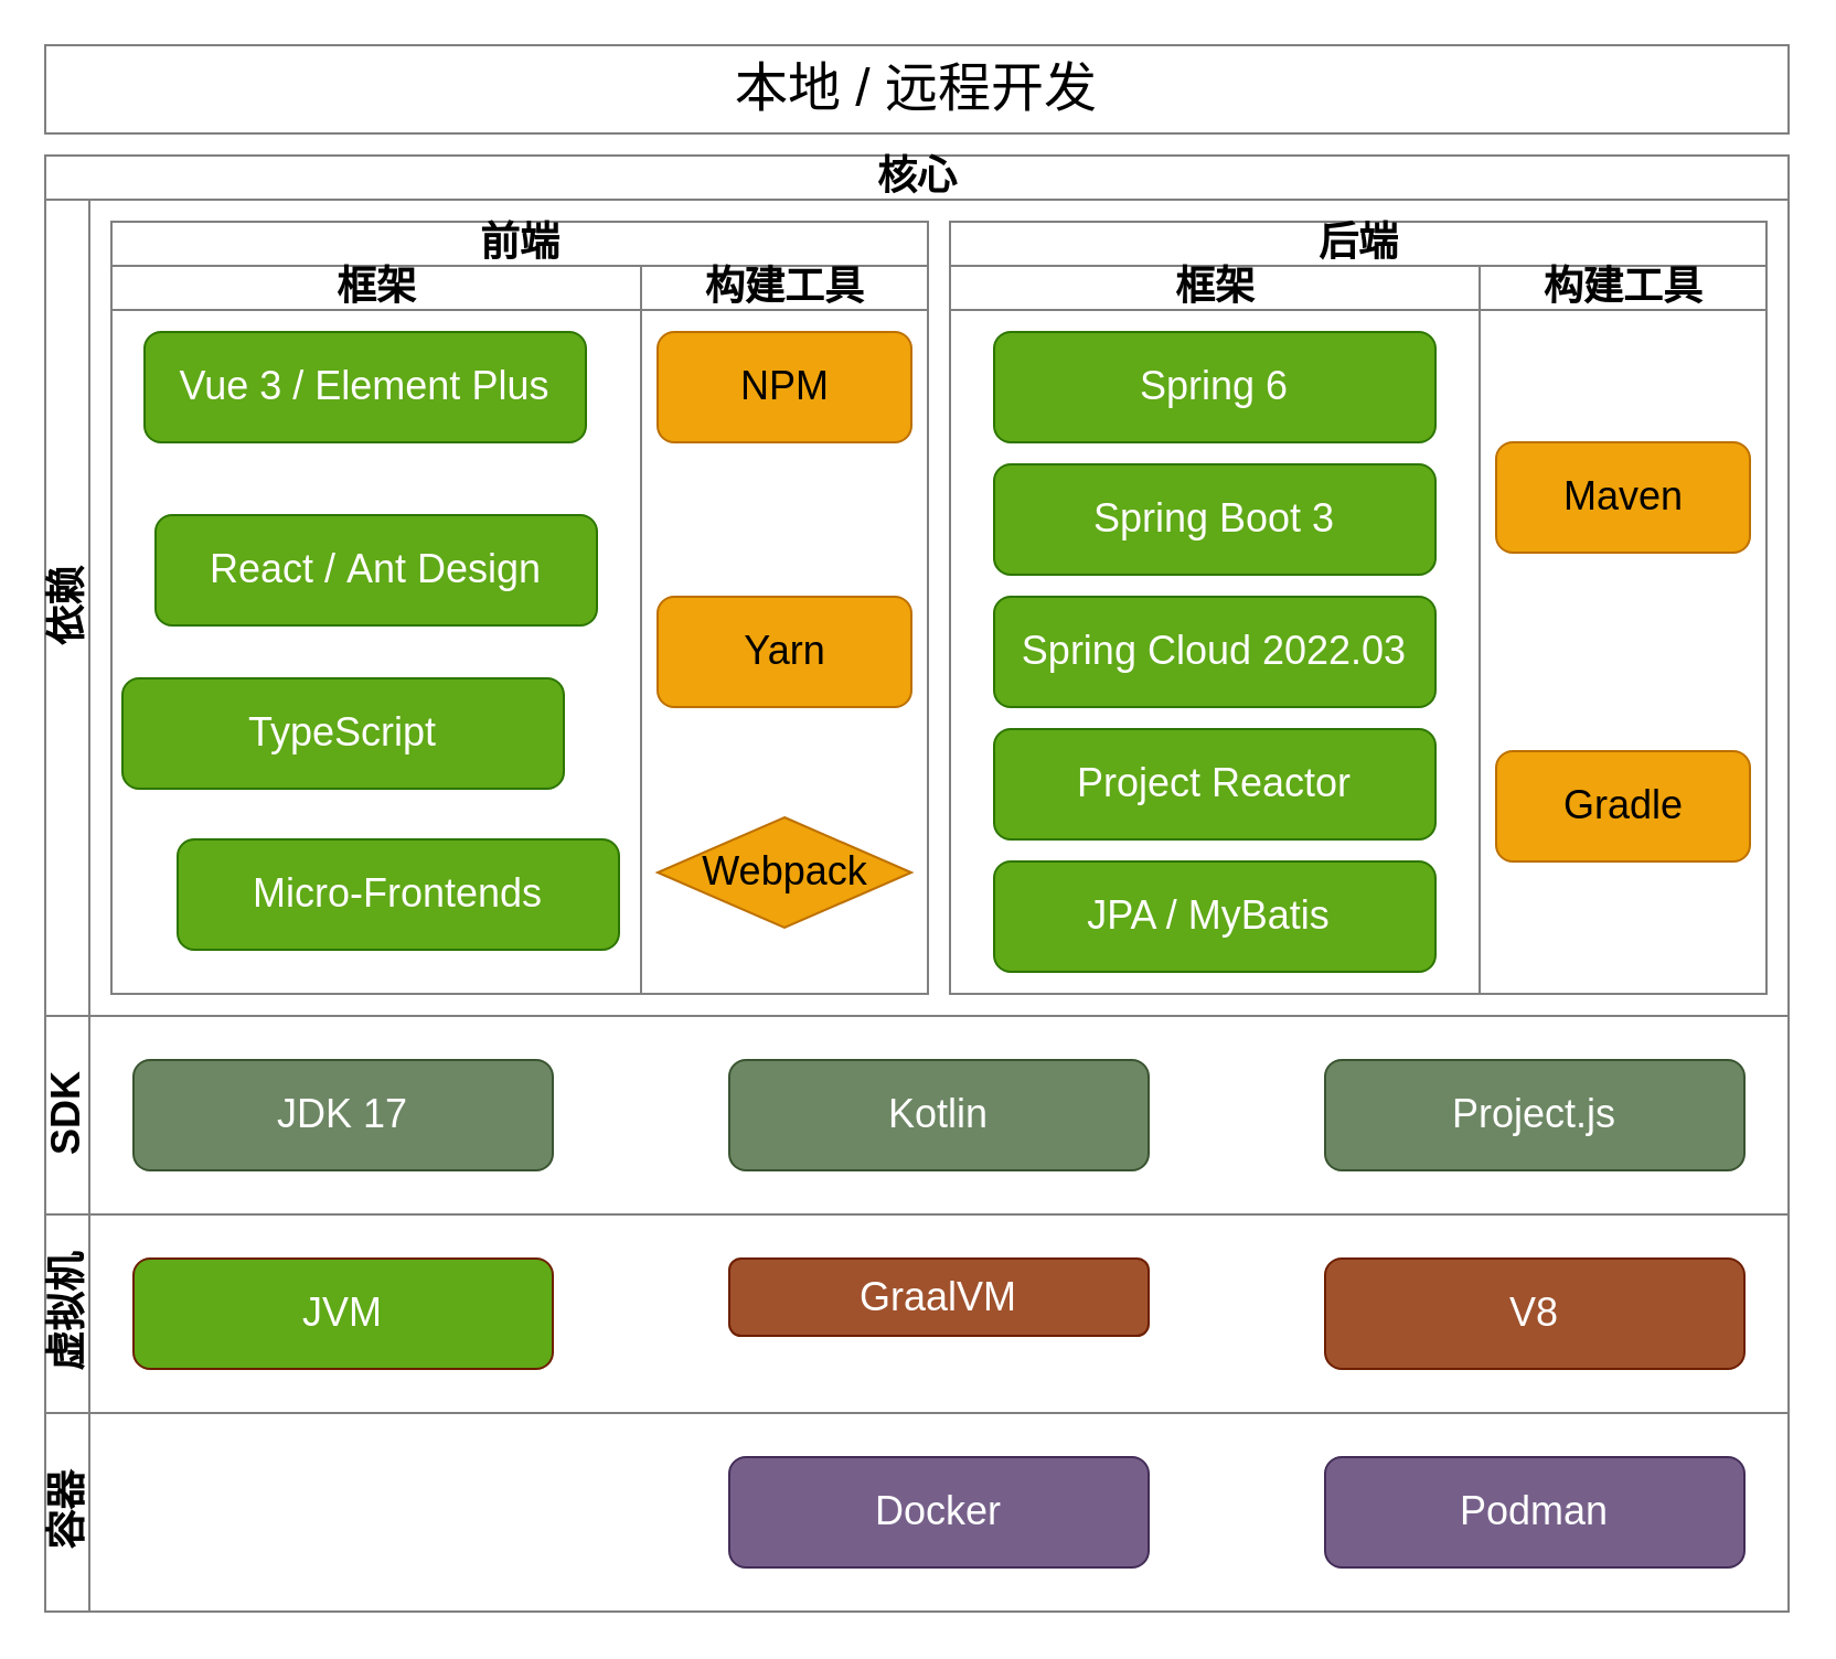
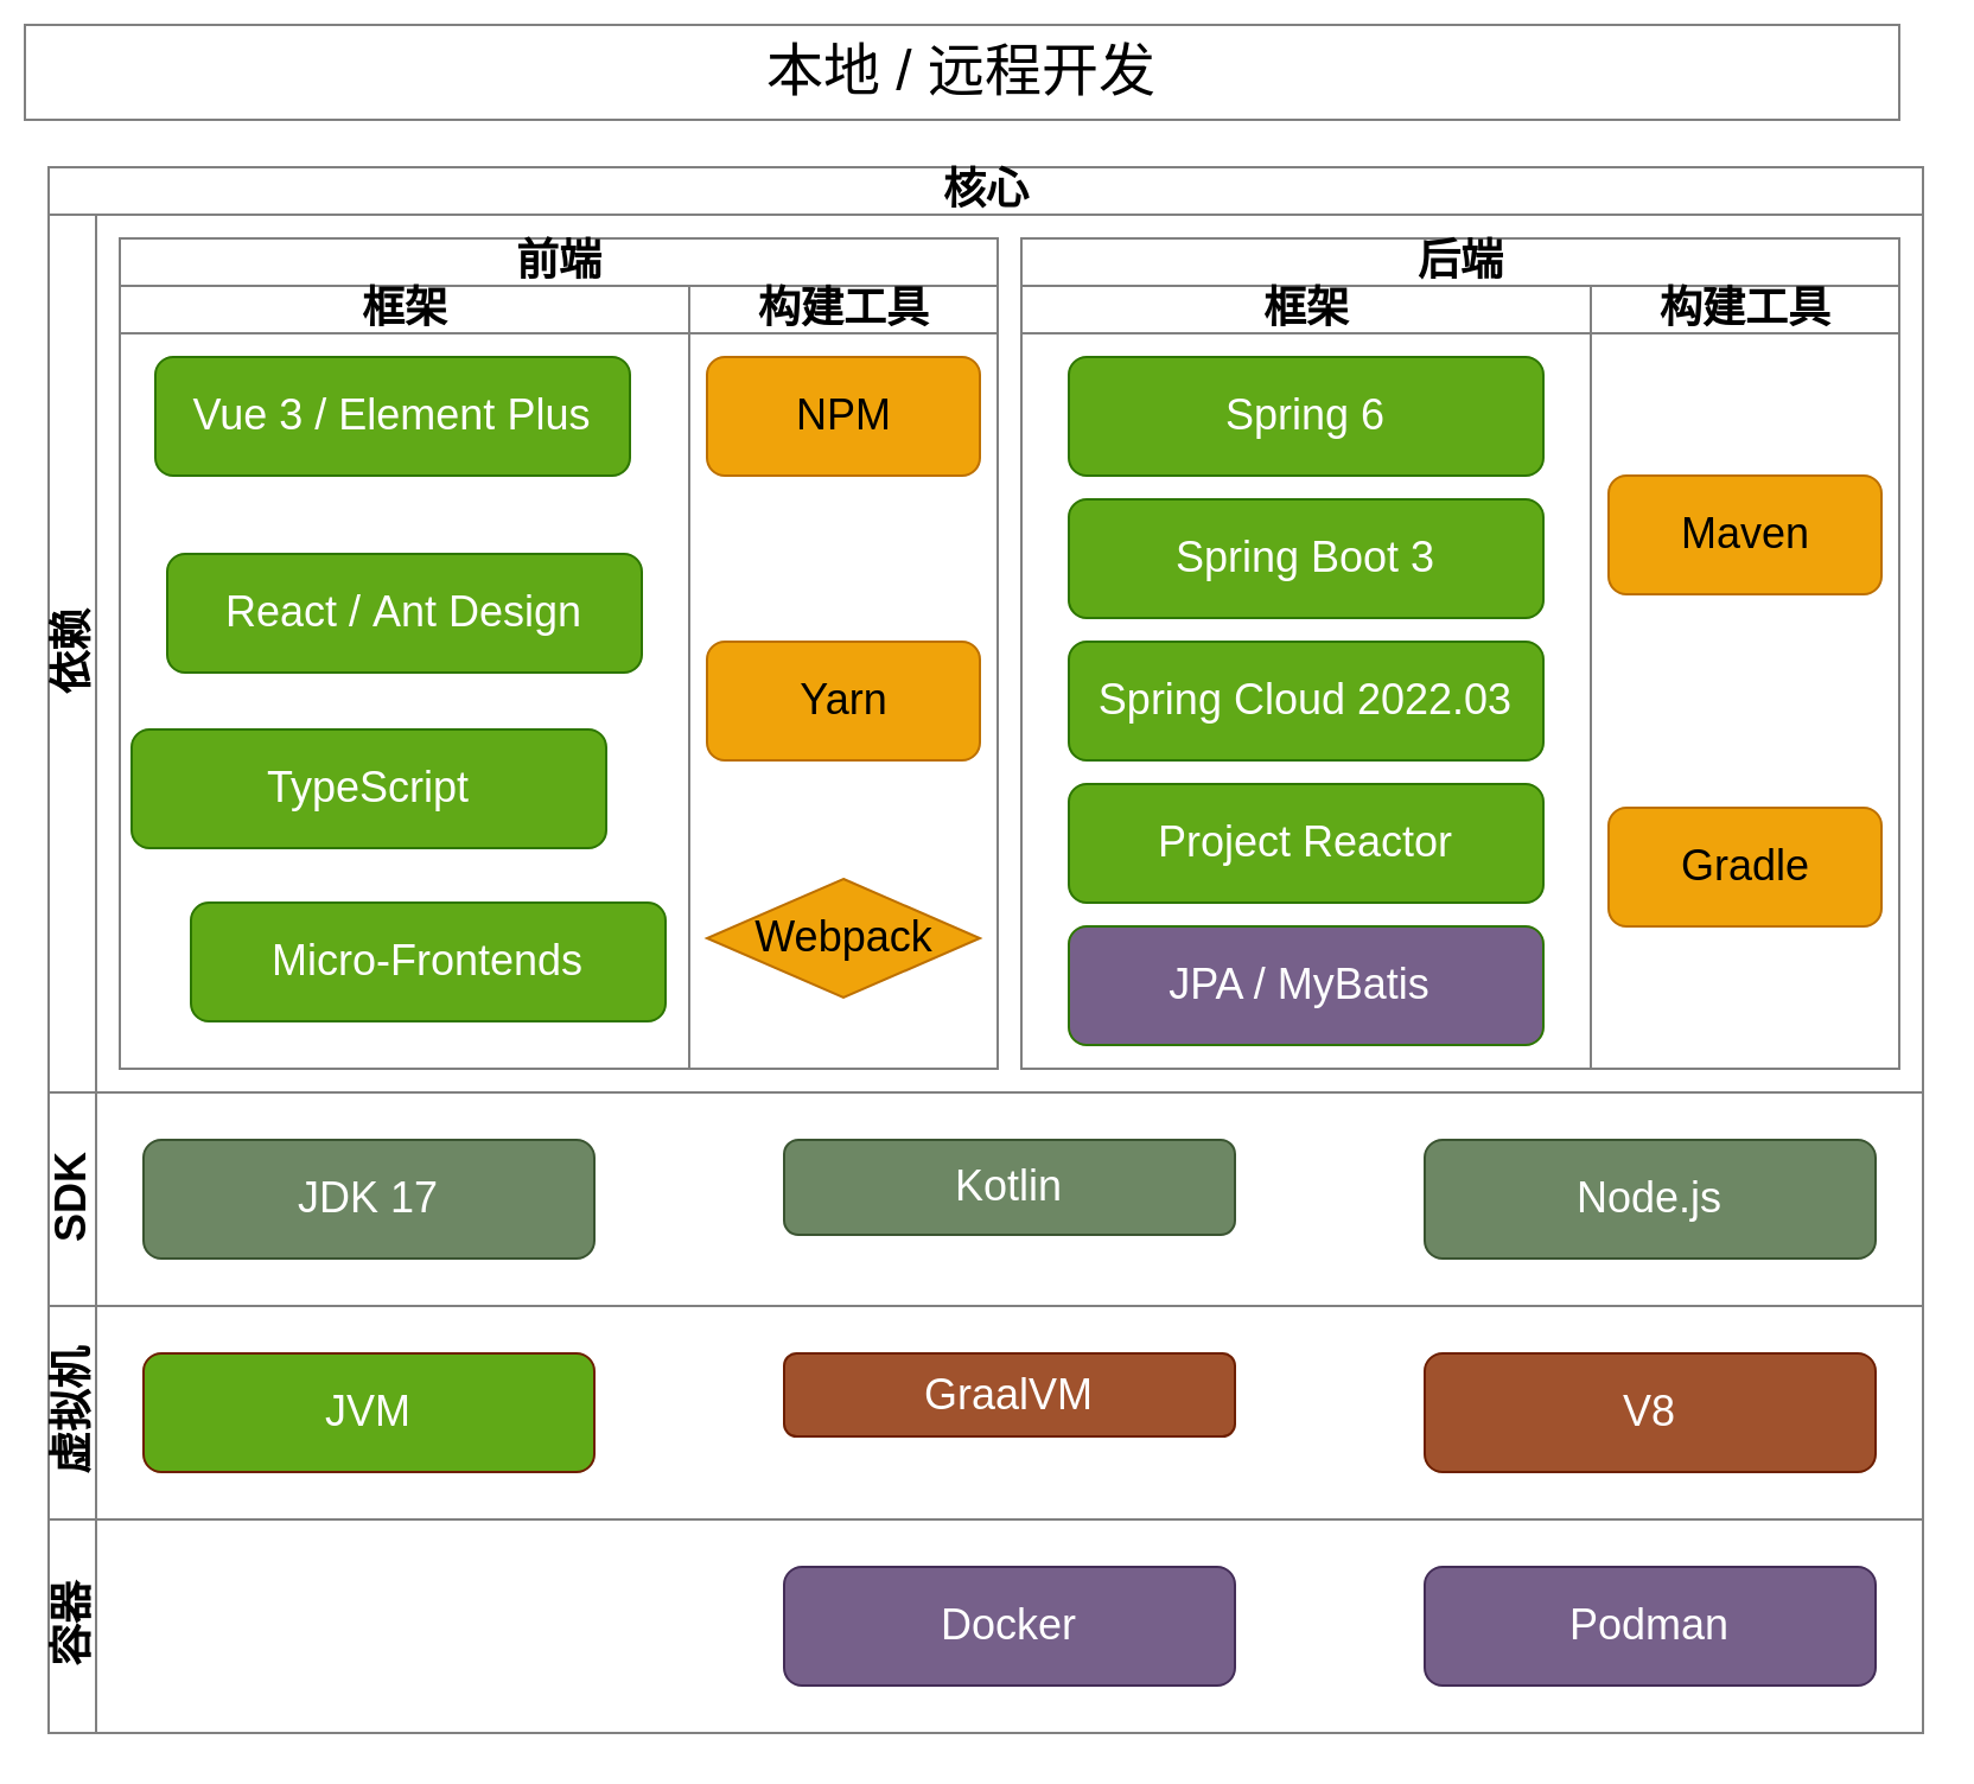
  <mxCell id="0" />
  <mxCell id="1" parent="0" />
  <mxCell id="2" value="核心" style="swimlane;childLayout=stackLayout;resizeParent=1;resizeParentMax=0;horizontal=1;startSize=20;horizontalStack=0;html=1;fontSize=18;strokeColor=#808080;" vertex="1" parent="1"><mxGeometry x="20" y="70" width="790" height="660" as="geometry"><mxRectangle x="80" y="320" width="80" height="30" as="alternateBounds" /></mxGeometry></mxCell>
  <mxCell id="3" value="依赖" style="swimlane;startSize=20;horizontal=0;html=1;fontSize=18;strokeColor=#808080;" vertex="1" parent="2"><mxGeometry y="20" width="790" height="370" as="geometry"><mxRectangle y="20" width="760" height="30" as="alternateBounds" /></mxGeometry></mxCell>
  <mxCell id="4" value="&lt;font size=&quot;4&quot;&gt;前端&lt;/font&gt;" style="swimlane;childLayout=stackLayout;resizeParent=1;resizeParentMax=0;startSize=20;html=1;strokeColor=#808080;" vertex="1" parent="3"><mxGeometry x="30" y="10" width="370" height="350" as="geometry" /></mxCell>
  <mxCell id="5" value="&lt;font size=&quot;4&quot;&gt;框架&lt;/font&gt;" style="swimlane;startSize=20;html=1;strokeColor=#808080;" vertex="1" parent="4"><mxGeometry y="20" width="240" height="330" as="geometry" /></mxCell>
  <mxCell id="6" value="&lt;font size=&quot;4&quot;&gt;Vue 3 / Element Plus&lt;/font&gt;" style="rounded=1;whiteSpace=wrap;html=1;fillColor=#60a917;strokeColor=#2D7600;fontColor=#ffffff;flipV=0;" vertex="1" parent="5"><mxGeometry x="15" y="30" width="200" height="50" as="geometry" /></mxCell>
  <mxCell id="7" value="&lt;font size=&quot;4&quot;&gt;Micro-Frontends&lt;/font&gt;" style="rounded=1;whiteSpace=wrap;html=1;fillColor=#60a917;strokeColor=#2D7600;fontColor=#ffffff;flipV=0;" vertex="1" parent="5"><mxGeometry x="30" y="260" width="200" height="50" as="geometry" /></mxCell>
  <mxCell id="8" value="&lt;font size=&quot;4&quot;&gt;TypeScript&lt;/font&gt;" style="rounded=1;whiteSpace=wrap;html=1;fillColor=#60a917;strokeColor=#2D7600;fontColor=#ffffff;flipV=0;" vertex="1" parent="5"><mxGeometry x="5" y="187" width="200" height="50" as="geometry" /></mxCell>
  <mxCell id="9" value="&lt;font size=&quot;4&quot;&gt;React /&amp;nbsp;&lt;/font&gt;&lt;font style=&quot;font-size: 18px;&quot;&gt;Ant Design&lt;/font&gt;" style="rounded=1;whiteSpace=wrap;html=1;fillColor=#60a917;strokeColor=#2D7600;fontColor=#ffffff;flipV=0;" vertex="1" parent="5"><mxGeometry x="20" y="113" width="200" height="50" as="geometry" /></mxCell>
  <mxCell id="10" value="&lt;font size=&quot;4&quot;&gt;构建工具&lt;/font&gt;" style="swimlane;startSize=20;html=1;strokeColor=#808080;" vertex="1" parent="4"><mxGeometry x="240" y="20" width="130" height="330" as="geometry" /></mxCell>
  <mxCell id="11" value="&lt;font size=&quot;4&quot;&gt;Yarn&lt;/font&gt;" style="rounded=1;whiteSpace=wrap;html=1;fillColor=#f0a30a;strokeColor=#BD7000;fontColor=#000000;" vertex="1" parent="10"><mxGeometry x="7.5" y="150" width="115" height="50" as="geometry" /></mxCell>
  <mxCell id="12" value="&lt;font size=&quot;4&quot;&gt;Webpack&lt;/font&gt;" style="rhombus;whiteSpace=wrap;html=1;fillColor=#f0a30a;strokeColor=#BD7000;fontColor=#000000;" vertex="1" parent="10"><mxGeometry x="7.5" y="250" width="115" height="50" as="geometry" /></mxCell>
  <mxCell id="13" value="&lt;font size=&quot;4&quot;&gt;NPM&lt;/font&gt;" style="rounded=1;whiteSpace=wrap;html=1;fillColor=#f0a30a;strokeColor=#BD7000;fontColor=#000000;" vertex="1" parent="10"><mxGeometry x="7.5" y="30" width="115" height="50" as="geometry" /></mxCell>
  <mxCell id="14" value="&lt;font size=&quot;4&quot;&gt;后端&lt;/font&gt;" style="swimlane;childLayout=stackLayout;resizeParent=1;resizeParentMax=0;startSize=20;html=1;strokeColor=#808080;" vertex="1" parent="3"><mxGeometry x="410" y="10" width="370" height="350" as="geometry" /></mxCell>
  <mxCell id="15" value="&lt;font size=&quot;4&quot;&gt;框架&lt;/font&gt;" style="swimlane;startSize=20;html=1;strokeColor=#808080;" vertex="1" parent="14"><mxGeometry y="20" width="240" height="330" as="geometry" /></mxCell>
  <mxCell id="16" value="&lt;font size=&quot;4&quot;&gt;Spring 6&lt;/font&gt;" style="rounded=1;whiteSpace=wrap;html=1;fillColor=#60a917;strokeColor=#2D7600;fontColor=#ffffff;flipV=0;" vertex="1" parent="15"><mxGeometry x="20" y="30" width="200" height="50" as="geometry" /></mxCell>
- <mxCell id="17" value="&lt;font size=&quot;4&quot;&gt;JPA / MyBatis&amp;nbsp;&lt;/font&gt;" style="rounded=1;whiteSpace=wrap;html=1;fillColor=#60a917;strokeColor=#2D7600;fontColor=#ffffff;flipV=0;" vertex="1" parent="15"><mxGeometry x="20" y="270" width="200" height="50" as="geometry" /></mxCell>
+ <mxCell id="17" value="&lt;font size=&quot;4&quot;&gt;JPA / MyBatis&amp;nbsp;&lt;/font&gt;" style="rounded=1;whiteSpace=wrap;html=1;fillColor=#76608a;strokeColor=#2D7600;fontColor=#ffffff;flipV=0;" vertex="1" parent="15"><mxGeometry x="20" y="270" width="200" height="50" as="geometry" /></mxCell>
  <mxCell id="18" value="&lt;font style=&quot;font-size: 18px;&quot;&gt;Project Reactor&lt;/font&gt;" style="rounded=1;whiteSpace=wrap;html=1;fillColor=#60a917;strokeColor=#2D7600;fontColor=#ffffff;flipV=0;" vertex="1" parent="15"><mxGeometry x="20" y="210" width="200" height="50" as="geometry" /></mxCell>
  <mxCell id="19" value="&lt;font size=&quot;4&quot;&gt;Spring Boot 3&lt;/font&gt;" style="rounded=1;whiteSpace=wrap;html=1;fillColor=#60a917;strokeColor=#2D7600;fontColor=#ffffff;flipV=0;" vertex="1" parent="15"><mxGeometry x="20" y="90" width="200" height="50" as="geometry" /></mxCell>
  <mxCell id="20" value="&lt;font size=&quot;4&quot;&gt;Spring Cloud 2022.03&lt;/font&gt;" style="rounded=1;whiteSpace=wrap;html=1;fillColor=#60a917;strokeColor=#2D7600;fontColor=#ffffff;flipV=0;" vertex="1" parent="15"><mxGeometry x="20" y="150" width="200" height="50" as="geometry" /></mxCell>
  <mxCell id="21" value="&lt;font size=&quot;4&quot;&gt;构建工具&lt;/font&gt;" style="swimlane;startSize=20;html=1;strokeColor=#808080;" vertex="1" parent="14"><mxGeometry x="240" y="20" width="130" height="330" as="geometry" /></mxCell>
  <mxCell id="22" value="&lt;font size=&quot;4&quot;&gt;Gradle&lt;/font&gt;" style="rounded=1;whiteSpace=wrap;html=1;fillColor=#f0a30a;strokeColor=#BD7000;fontColor=#000000;" vertex="1" parent="21"><mxGeometry x="7.5" y="220" width="115" height="50" as="geometry" /></mxCell>
  <mxCell id="23" value="&lt;font size=&quot;4&quot;&gt;Maven&lt;/font&gt;" style="rounded=1;whiteSpace=wrap;html=1;fillColor=#f0a30a;strokeColor=#BD7000;fontColor=#000000;" vertex="1" parent="21"><mxGeometry x="7.5" y="80" width="115" height="50" as="geometry" /></mxCell>
  <mxCell id="24" value="SDK" style="swimlane;startSize=20;horizontal=0;html=1;fontSize=18;strokeColor=#808080;" vertex="1" parent="2"><mxGeometry y="390" width="790" height="90" as="geometry" /></mxCell>
  <mxCell id="25" value="&lt;font size=&quot;4&quot;&gt;JDK 17&lt;/font&gt;" style="rounded=1;whiteSpace=wrap;html=1;fillColor=#6d8764;strokeColor=#3A5431;fontColor=#ffffff;" vertex="1" parent="24"><mxGeometry x="40" y="20" width="190" height="50" as="geometry" /></mxCell>
- <mxCell id="26" value="&lt;font size=&quot;4&quot;&gt;Project.js&lt;/font&gt;" style="rounded=1;whiteSpace=wrap;html=1;fillColor=#6d8764;strokeColor=#3A5431;fontColor=#ffffff;" vertex="1" parent="24"><mxGeometry x="580" y="20" width="190" height="50" as="geometry" /></mxCell>
- <mxCell id="27" value="&lt;font size=&quot;4&quot;&gt;Kotlin&lt;/font&gt;" style="rounded=1;whiteSpace=wrap;html=1;fillColor=#6d8764;strokeColor=#3A5431;fontColor=#ffffff;" vertex="1" parent="24"><mxGeometry x="310" y="20" width="190" height="50" as="geometry" /></mxCell>
+ <mxCell id="26" value="&lt;font size=&quot;4&quot;&gt;Node.js&lt;/font&gt;" style="rounded=1;whiteSpace=wrap;html=1;fillColor=#6d8764;strokeColor=#3A5431;fontColor=#ffffff;" vertex="1" parent="24"><mxGeometry x="580" y="20" width="190" height="50" as="geometry" /></mxCell>
+ <mxCell id="27" value="&lt;font size=&quot;4&quot;&gt;Kotlin&lt;/font&gt;" style="rounded=1;whiteSpace=wrap;html=1;fillColor=#6d8764;strokeColor=#3A5431;fontColor=#ffffff;" vertex="1" parent="24"><mxGeometry x="310" y="20" width="190" height="40" as="geometry" /></mxCell>
  <mxCell id="28" value="&lt;font size=&quot;4&quot;&gt;虚拟机&lt;/font&gt;" style="swimlane;startSize=20;horizontal=0;html=1;strokeColor=#808080;" vertex="1" parent="2"><mxGeometry y="480" width="790" height="90" as="geometry" /></mxCell>
  <mxCell id="29" value="&lt;font size=&quot;4&quot;&gt;JVM&lt;/font&gt;" style="rounded=1;whiteSpace=wrap;html=1;fillColor=#60a917;strokeColor=#6D1F00;fontColor=#ffffff;" vertex="1" parent="28"><mxGeometry x="40" y="20" width="190" height="50" as="geometry" /></mxCell>
  <mxCell id="30" value="&lt;font size=&quot;4&quot;&gt;V8&lt;/font&gt;" style="rounded=1;whiteSpace=wrap;html=1;fillColor=#a0522d;strokeColor=#6D1F00;fontColor=#ffffff;" vertex="1" parent="28"><mxGeometry x="580" y="20" width="190" height="50" as="geometry" /></mxCell>
  <mxCell id="31" value="&lt;font style=&quot;font-size: 18px;&quot;&gt;GraalVM&lt;/font&gt;" style="rounded=1;whiteSpace=wrap;html=1;fillColor=#a0522d;strokeColor=#6D1F00;fontColor=#ffffff;" vertex="1" parent="28"><mxGeometry x="310" y="20" width="190" height="35" as="geometry" /></mxCell>
  <mxCell id="32" value="&lt;font style=&quot;font-size: 18px;&quot;&gt;容器&lt;/font&gt;" style="swimlane;startSize=20;horizontal=0;html=1;strokeColor=#808080;" vertex="1" parent="2"><mxGeometry y="570" width="790" height="90" as="geometry" /></mxCell>
  <mxCell id="33" value="&lt;font size=&quot;4&quot;&gt;Podman&lt;/font&gt;" style="rounded=1;whiteSpace=wrap;html=1;fillColor=#76608a;strokeColor=#432D57;fontColor=#ffffff;" vertex="1" parent="32"><mxGeometry x="580" y="20" width="190" height="50" as="geometry" /></mxCell>
  <mxCell id="34" value="&lt;font size=&quot;4&quot;&gt;Docker&lt;/font&gt;" style="rounded=1;whiteSpace=wrap;html=1;fillColor=#76608a;strokeColor=#432D57;fontColor=#ffffff;" vertex="1" parent="32"><mxGeometry x="310" y="20" width="190" height="50" as="geometry" /></mxCell>
- <mxCell id="35" value="&lt;font style=&quot;font-size: 24px;&quot;&gt;本地 / 远程开发&lt;/font&gt;" style="rounded=0;whiteSpace=wrap;html=1;strokeColor=#808080;" vertex="1" parent="1"><mxGeometry x="20" y="20" width="790" height="40" as="geometry" /></mxCell>
+ <mxCell id="35" value="&lt;font style=&quot;font-size: 24px;&quot;&gt;本地 / 远程开发&lt;/font&gt;" style="rounded=0;whiteSpace=wrap;html=1;strokeColor=#808080;" vertex="1" parent="1"><mxGeometry x="10" y="10" width="790" height="40" as="geometry" /></mxCell>
